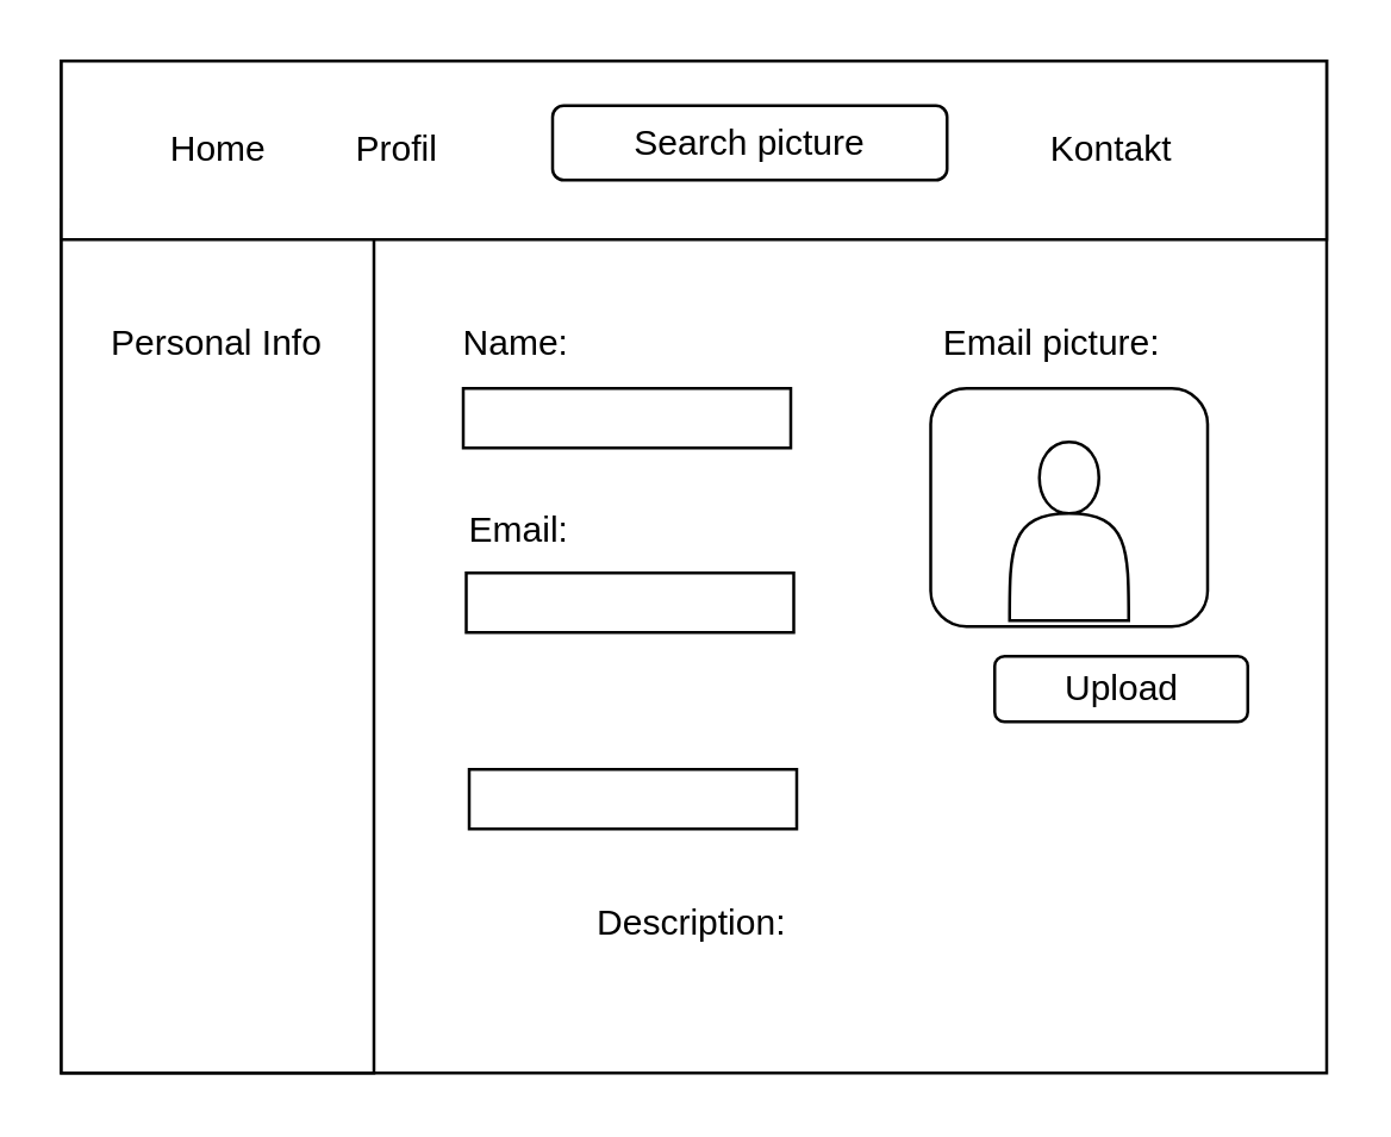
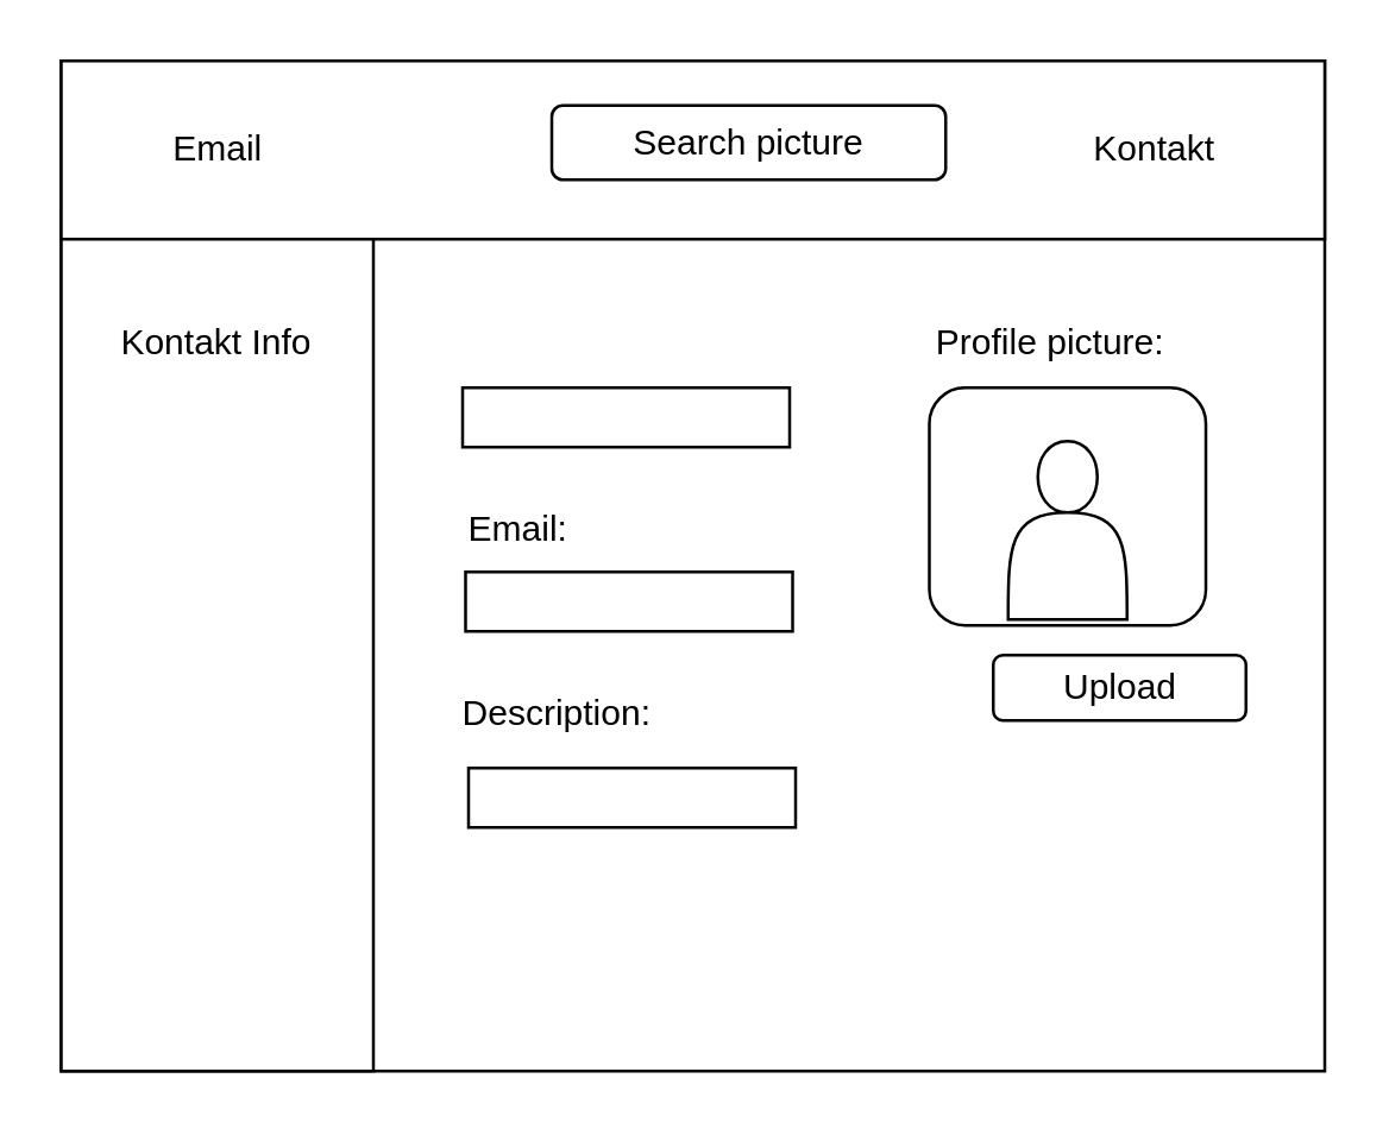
  <mxCell id="0" />
  <mxCell id="1" parent="0" />
  <mxCell id="2" value="" style="rounded=0;whiteSpace=wrap;html=1;" parent="1" vertex="1"><mxGeometry x="20" y="20" width="425" height="340" as="geometry" /></mxCell>
  <mxCell id="3" value="" style="rounded=0;whiteSpace=wrap;html=1;" parent="1" vertex="1"><mxGeometry x="20" y="70" width="105" height="290" as="geometry" /></mxCell>
  <mxCell id="4" value="" style="rounded=0;whiteSpace=wrap;html=1;" parent="1" vertex="1"><mxGeometry x="20" y="20" width="425" height="60" as="geometry" /></mxCell>
- <mxCell id="5" value="Home" style="text;html=1;strokeColor=none;fillColor=none;align=center;verticalAlign=middle;whiteSpace=wrap;rounded=0;" parent="1" vertex="1"><mxGeometry x="42.5" y="35" width="60" height="30" as="geometry" /></mxCell>
- <mxCell id="6" value="Profil" style="text;html=1;strokeColor=none;fillColor=none;align=center;verticalAlign=middle;whiteSpace=wrap;rounded=0;" parent="1" vertex="1"><mxGeometry x="102.5" y="35" width="60" height="30" as="geometry" /></mxCell>
- <mxCell id="7" value="Kontakt" style="text;html=1;strokeColor=none;fillColor=none;align=center;verticalAlign=middle;whiteSpace=wrap;rounded=0;" parent="1" vertex="1"><mxGeometry x="342.5" y="35" width="60" height="30" as="geometry" /></mxCell>
- <mxCell id="8" value="Personal Info" style="text;html=1;strokeColor=none;fillColor=none;align=center;verticalAlign=middle;whiteSpace=wrap;rounded=0;" parent="1" vertex="1"><mxGeometry x="20" y="100" width="105" height="30" as="geometry" /></mxCell>
- <mxCell id="9" value="Name:" style="text;html=1;strokeColor=none;fillColor=none;align=center;verticalAlign=middle;whiteSpace=wrap;rounded=0;" parent="1" vertex="1"><mxGeometry x="143" y="100" width="60" height="30" as="geometry" /></mxCell>
+ <mxCell id="5" value="Email" style="text;html=1;strokeColor=none;fillColor=none;align=center;verticalAlign=middle;whiteSpace=wrap;rounded=0;" parent="1" vertex="1"><mxGeometry x="42.5" y="35" width="60" height="30" as="geometry" /></mxCell>
+ <mxCell id="7" value="Kontakt" style="text;html=1;strokeColor=none;fillColor=none;align=center;verticalAlign=middle;whiteSpace=wrap;rounded=0;" parent="1" vertex="1"><mxGeometry x="357.5" y="35" width="60" height="30" as="geometry" /></mxCell>
+ <mxCell id="8" value="Kontakt Info" style="text;html=1;strokeColor=none;fillColor=none;align=center;verticalAlign=middle;whiteSpace=wrap;rounded=0;" parent="1" vertex="1"><mxGeometry x="20" y="100" width="105" height="30" as="geometry" /></mxCell>
  <mxCell id="10" value="" style="rounded=0;whiteSpace=wrap;html=1;" parent="1" vertex="1"><mxGeometry x="155" y="130" width="110" height="20" as="geometry" /></mxCell>
  <mxCell id="11" value="Email:" style="text;html=1;strokeColor=none;fillColor=none;align=center;verticalAlign=middle;whiteSpace=wrap;rounded=0;" parent="1" vertex="1"><mxGeometry x="144" y="163" width="60" height="30" as="geometry" /></mxCell>
  <mxCell id="12" value="" style="rounded=0;whiteSpace=wrap;html=1;" parent="1" vertex="1"><mxGeometry x="156" y="192" width="110" height="20" as="geometry" /></mxCell>
- <mxCell id="13" value="Description:" style="text;html=1;strokeColor=none;fillColor=none;align=center;verticalAlign=middle;whiteSpace=wrap;rounded=0;" parent="1" vertex="1"><mxGeometry x="202" y="295" width="60" height="30" as="geometry" /></mxCell>
+ <mxCell id="13" value="Description:" style="text;html=1;strokeColor=none;fillColor=none;align=center;verticalAlign=middle;whiteSpace=wrap;rounded=0;" parent="1" vertex="1"><mxGeometry x="157" y="225" width="60" height="30" as="geometry" /></mxCell>
  <mxCell id="14" value="" style="rounded=0;whiteSpace=wrap;html=1;" parent="1" vertex="1"><mxGeometry x="157" y="258" width="110" height="20" as="geometry" /></mxCell>
  <mxCell id="15" value="" style="rounded=1;whiteSpace=wrap;html=1;" parent="1" vertex="1"><mxGeometry x="312" y="130" width="93" height="80" as="geometry" /></mxCell>
  <mxCell id="16" value="" style="shape=actor;whiteSpace=wrap;html=1;" parent="1" vertex="1"><mxGeometry x="338.5" y="148" width="40" height="60" as="geometry" /></mxCell>
  <mxCell id="17" value="Upload" style="rounded=1;whiteSpace=wrap;html=1;" parent="1" vertex="1"><mxGeometry x="333.5" y="220" width="85" height="22" as="geometry" /></mxCell>
- <mxCell id="18" value="Email picture:" style="text;html=1;strokeColor=none;fillColor=none;align=center;verticalAlign=middle;whiteSpace=wrap;rounded=0;" parent="1" vertex="1"><mxGeometry x="302.5" y="100" width="100" height="30" as="geometry" /></mxCell>
+ <mxCell id="18" value="Profile picture:" style="text;html=1;strokeColor=none;fillColor=none;align=center;verticalAlign=middle;whiteSpace=wrap;rounded=0;" parent="1" vertex="1"><mxGeometry x="302.5" y="100" width="100" height="30" as="geometry" /></mxCell>
  <mxCell id="19" value="Search picture" style="rounded=1;whiteSpace=wrap;html=1;" vertex="1" parent="1"><mxGeometry x="185" y="35" width="132.5" height="25" as="geometry" /></mxCell>
